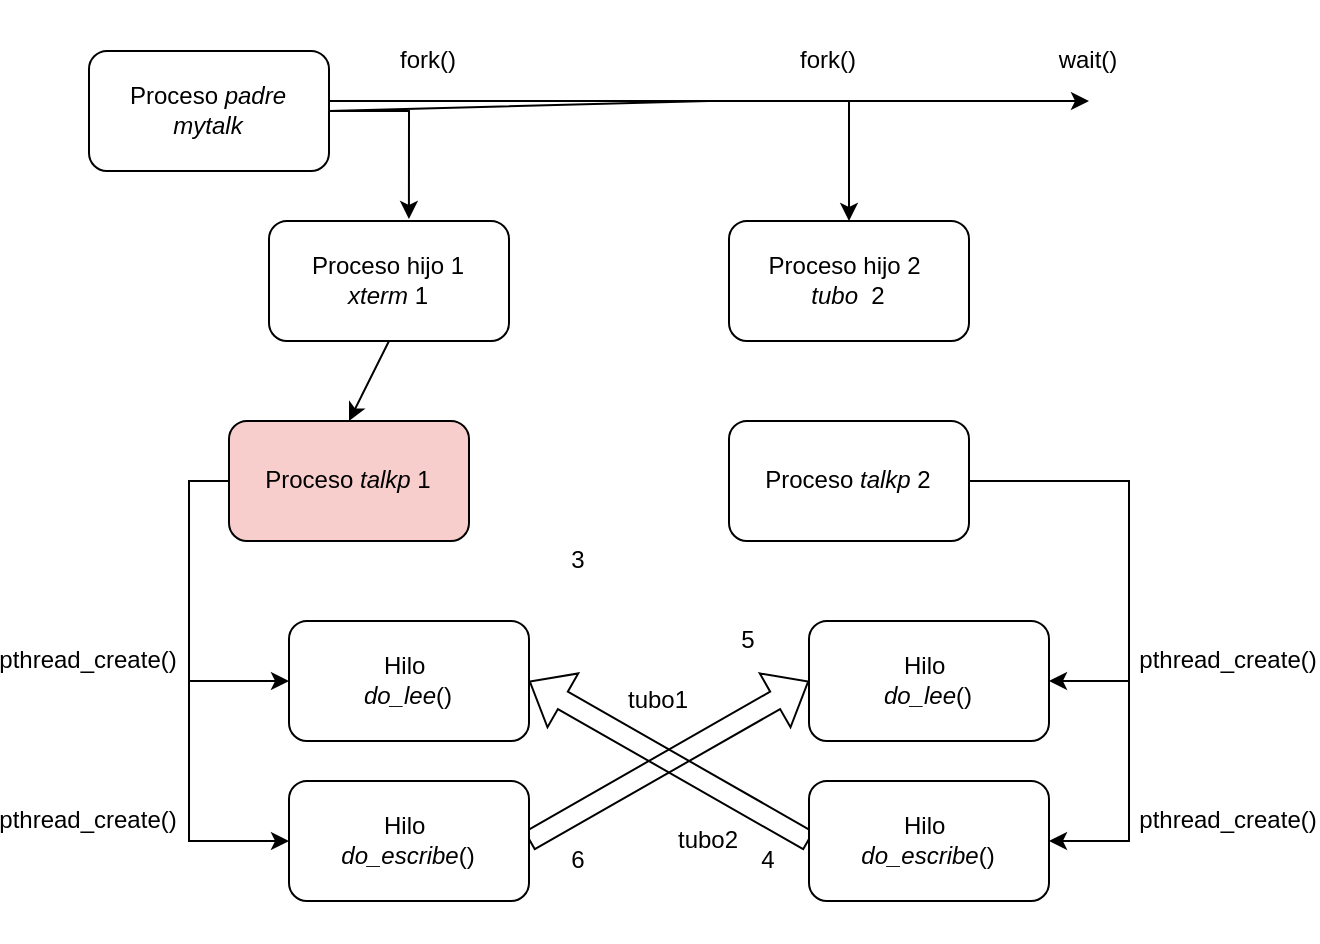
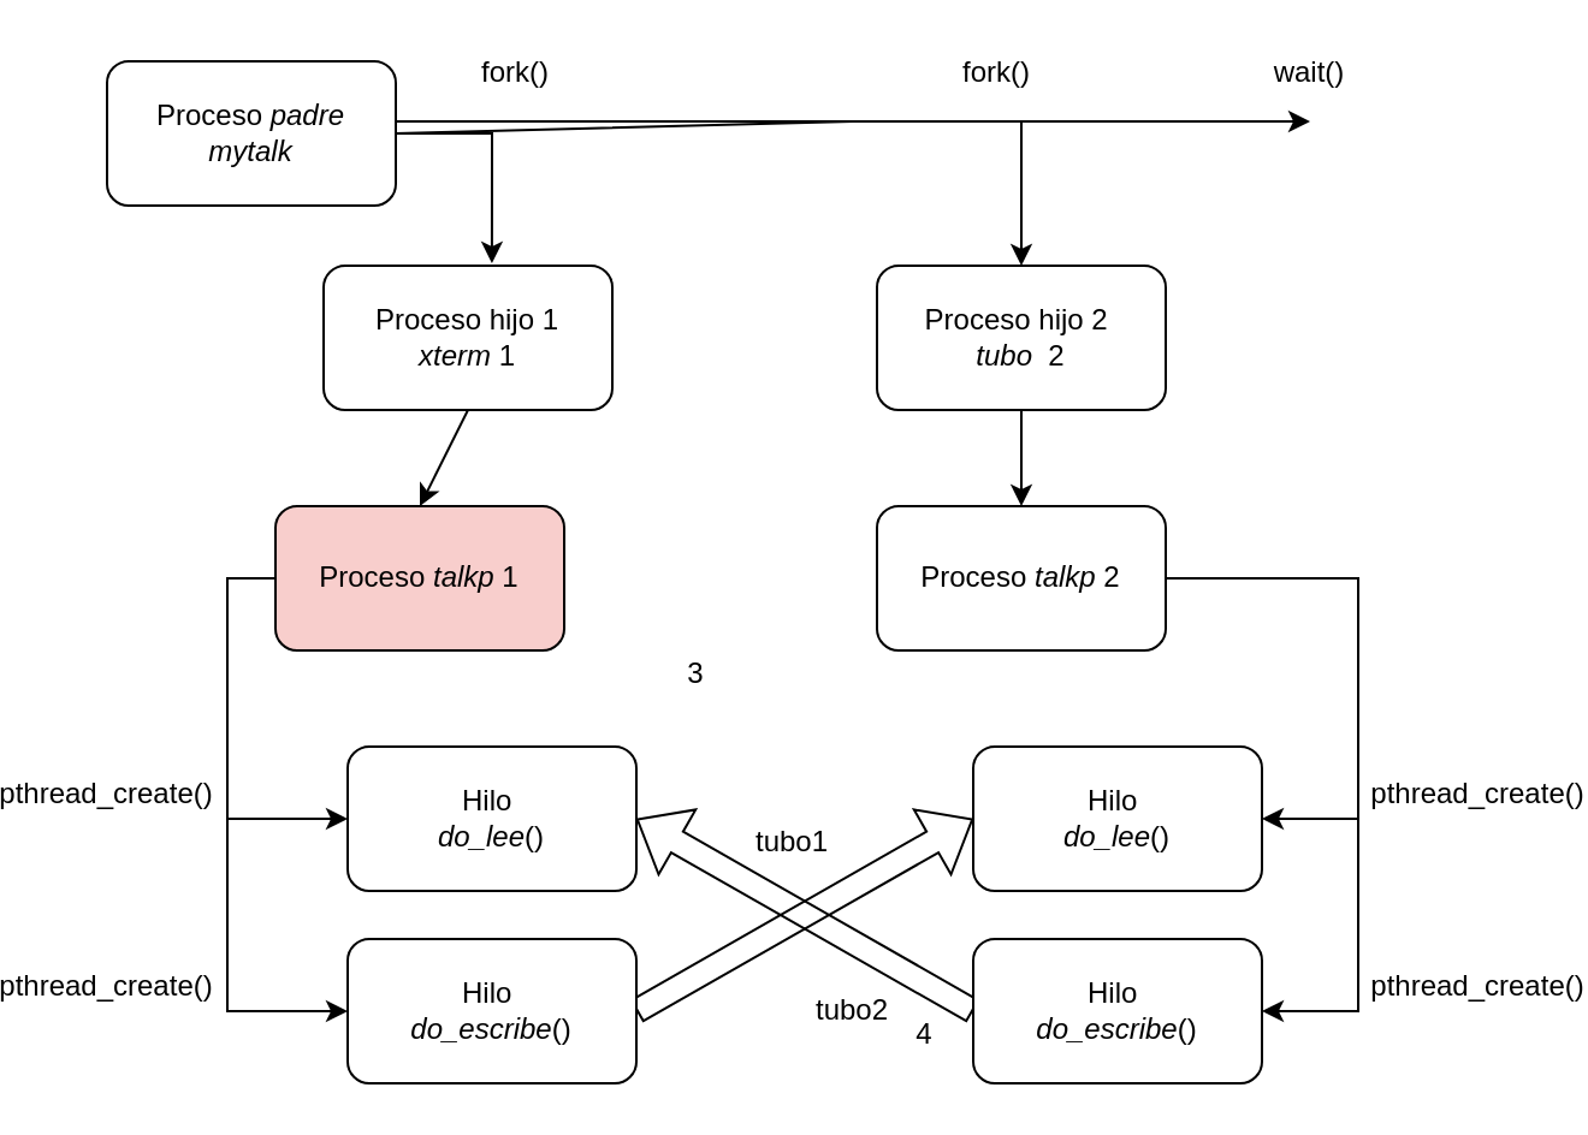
  <mxCell id="0" />
  <mxCell id="1" parent="0" />
  <mxCell id="2" style="edgeStyle=orthogonalEdgeStyle;rounded=0;orthogonalLoop=1;jettySize=auto;html=1;exitX=1;exitY=0.5;exitDx=0;exitDy=0;entryX=0.583;entryY=-0.017;entryDx=0;entryDy=0;entryPerimeter=0;" edge="1" parent="1" source="5" target="7"><mxGeometry relative="1" as="geometry" /></mxCell>
  <mxCell id="3" style="edgeStyle=orthogonalEdgeStyle;rounded=0;orthogonalLoop=1;jettySize=auto;html=1;exitX=1;exitY=0.75;exitDx=0;exitDy=0;entryX=0.5;entryY=0;entryDx=0;entryDy=0;" edge="1" parent="1" source="5" target="9"><mxGeometry relative="1" as="geometry"><Array as="points"><mxPoint x="140" y="50" /><mxPoint x="420" y="50" /></Array></mxGeometry></mxCell>
  <mxCell id="4" style="edgeStyle=none;rounded=0;orthogonalLoop=1;jettySize=auto;html=1;exitX=1;exitY=0.5;exitDx=0;exitDy=0;" edge="1" parent="1" source="5"><mxGeometry relative="1" as="geometry"><mxPoint x="540" y="50" as="targetPoint" /><Array as="points"><mxPoint x="350" y="50" /></Array></mxGeometry></mxCell>
  <mxCell id="5" value="Proceso&amp;nbsp;&lt;i&gt;padre&lt;br&gt;mytalk&lt;br&gt;&lt;/i&gt;" style="rounded=1;whiteSpace=wrap;html=1;" vertex="1" parent="1"><mxGeometry x="40" y="25" width="120" height="60" as="geometry" /></mxCell>
  <mxCell id="6" style="rounded=0;orthogonalLoop=1;jettySize=auto;html=1;exitX=0.5;exitY=1;exitDx=0;exitDy=0;entryX=0.5;entryY=0;entryDx=0;entryDy=0;" edge="1" parent="1" source="7" target="12"><mxGeometry relative="1" as="geometry" /></mxCell>
  <mxCell id="7" value="Proceso hijo 1 &lt;br&gt;&lt;i&gt;xterm&lt;/i&gt; 1" style="rounded=1;whiteSpace=wrap;html=1;" vertex="1" parent="1"><mxGeometry x="130" y="110" width="120" height="60" as="geometry" /></mxCell>
+ <mxCell id="8" style="edgeStyle=none;rounded=0;orthogonalLoop=1;jettySize=auto;html=1;exitX=0.5;exitY=1;exitDx=0;exitDy=0;entryX=0.5;entryY=0;entryDx=0;entryDy=0;" edge="1" parent="1" source="9" target="15"><mxGeometry relative="1" as="geometry" /></mxCell>
  <mxCell id="9" value="Proceso hijo 2&amp;nbsp;&lt;br&gt;&lt;i&gt;tubo&lt;/i&gt;&amp;nbsp; 2" style="rounded=1;whiteSpace=wrap;html=1;" vertex="1" parent="1"><mxGeometry x="360" y="110" width="120" height="60" as="geometry" /></mxCell>
  <mxCell id="10" style="edgeStyle=orthogonalEdgeStyle;rounded=0;orthogonalLoop=1;jettySize=auto;html=1;exitX=0;exitY=0.5;exitDx=0;exitDy=0;entryX=0;entryY=0.5;entryDx=0;entryDy=0;" edge="1" parent="1" source="12" target="17"><mxGeometry relative="1" as="geometry" /></mxCell>
  <mxCell id="11" style="edgeStyle=orthogonalEdgeStyle;rounded=0;orthogonalLoop=1;jettySize=auto;html=1;exitX=0;exitY=0.25;exitDx=0;exitDy=0;entryX=0;entryY=0.5;entryDx=0;entryDy=0;" edge="1" parent="1" source="12" target="19"><mxGeometry relative="1" as="geometry"><Array as="points"><mxPoint x="110" y="240" /><mxPoint x="90" y="240" /><mxPoint x="90" y="420" /></Array></mxGeometry></mxCell>
  <mxCell id="12" value="Proceso&amp;nbsp;&lt;i&gt;talkp&lt;/i&gt; 1" style="rounded=1;whiteSpace=wrap;html=1;fillColor=#f8cecc;" vertex="1" parent="1"><mxGeometry x="110" y="210" width="120" height="60" as="geometry" /></mxCell>
  <mxCell id="13" style="edgeStyle=orthogonalEdgeStyle;rounded=0;orthogonalLoop=1;jettySize=auto;html=1;exitX=1;exitY=0.5;exitDx=0;exitDy=0;entryX=1;entryY=0.5;entryDx=0;entryDy=0;" edge="1" parent="1" source="15" target="21"><mxGeometry relative="1" as="geometry"><Array as="points"><mxPoint x="560" y="240" /><mxPoint x="560" y="420" /></Array></mxGeometry></mxCell>
  <mxCell id="14" style="edgeStyle=orthogonalEdgeStyle;rounded=0;orthogonalLoop=1;jettySize=auto;html=1;exitX=1;exitY=0.25;exitDx=0;exitDy=0;entryX=1;entryY=0.5;entryDx=0;entryDy=0;" edge="1" parent="1" source="15" target="20"><mxGeometry relative="1" as="geometry"><Array as="points"><mxPoint x="480" y="240" /><mxPoint x="560" y="240" /><mxPoint x="560" y="340" /></Array></mxGeometry></mxCell>
  <mxCell id="15" value="Proceso&amp;nbsp;&lt;i&gt;talkp&lt;/i&gt; 2" style="rounded=1;whiteSpace=wrap;html=1;" vertex="1" parent="1"><mxGeometry x="360" y="210" width="120" height="60" as="geometry" /></mxCell>
  <mxCell id="16" style="shape=flexArrow;rounded=0;orthogonalLoop=1;jettySize=auto;html=1;exitX=0;exitY=0.5;exitDx=0;exitDy=0;entryX=1;entryY=0.5;entryDx=0;entryDy=0;" edge="1" parent="1" source="21" target="17"><mxGeometry relative="1" as="geometry"><mxPoint x="330" y="280" as="targetPoint" /></mxGeometry></mxCell>
  <mxCell id="17" value="Hilo&amp;nbsp;&lt;br&gt;&lt;i&gt;do_lee&lt;/i&gt;()" style="rounded=1;whiteSpace=wrap;html=1;" vertex="1" parent="1"><mxGeometry x="140" y="310" width="120" height="60" as="geometry" /></mxCell>
  <mxCell id="18" style="edgeStyle=none;shape=flexArrow;rounded=0;orthogonalLoop=1;jettySize=auto;html=1;exitX=1;exitY=0.5;exitDx=0;exitDy=0;entryX=0;entryY=0.5;entryDx=0;entryDy=0;" edge="1" parent="1" source="19" target="20"><mxGeometry relative="1" as="geometry" /></mxCell>
  <mxCell id="19" value="Hilo&amp;nbsp;&lt;br&gt;&lt;i&gt;do_escribe&lt;/i&gt;()" style="rounded=1;whiteSpace=wrap;html=1;" vertex="1" parent="1"><mxGeometry x="140" y="390" width="120" height="60" as="geometry" /></mxCell>
  <mxCell id="20" value="Hilo&amp;nbsp;&lt;br&gt;&lt;i&gt;do_lee&lt;/i&gt;()" style="rounded=1;whiteSpace=wrap;html=1;" vertex="1" parent="1"><mxGeometry x="400" y="310" width="120" height="60" as="geometry" /></mxCell>
  <mxCell id="21" value="Hilo&amp;nbsp;&lt;br&gt;&lt;i&gt;do_escribe&lt;/i&gt;()" style="rounded=1;whiteSpace=wrap;html=1;" vertex="1" parent="1"><mxGeometry x="400" y="390" width="120" height="60" as="geometry" /></mxCell>
  <mxCell id="22" value="fork()" style="text;html=1;strokeColor=none;fillColor=none;align=center;verticalAlign=middle;whiteSpace=wrap;rounded=0;" vertex="1" parent="1"><mxGeometry x="190" y="20" width="40" height="20" as="geometry" /></mxCell>
  <mxCell id="23" value="fork()" style="text;html=1;strokeColor=none;fillColor=none;align=center;verticalAlign=middle;whiteSpace=wrap;rounded=0;" vertex="1" parent="1"><mxGeometry x="390" y="20" width="40" height="20" as="geometry" /></mxCell>
  <mxCell id="24" value="pthread_create()" style="text;html=1;strokeColor=none;fillColor=none;align=center;verticalAlign=middle;whiteSpace=wrap;rounded=0;" vertex="1" parent="1"><mxGeometry x="20" y="320" width="40" height="20" as="geometry" /></mxCell>
  <mxCell id="25" value="pthread_create()" style="text;html=1;strokeColor=none;fillColor=none;align=center;verticalAlign=middle;whiteSpace=wrap;rounded=0;" vertex="1" parent="1"><mxGeometry x="20" y="400" width="40" height="20" as="geometry" /></mxCell>
  <mxCell id="26" value="wait()" style="text;html=1;strokeColor=none;fillColor=none;align=center;verticalAlign=middle;whiteSpace=wrap;rounded=0;" vertex="1" parent="1"><mxGeometry x="520" y="20" width="40" height="20" as="geometry" /></mxCell>
  <mxCell id="27" value="4" style="text;html=1;strokeColor=none;fillColor=none;align=center;verticalAlign=middle;whiteSpace=wrap;rounded=0;" vertex="1" parent="1"><mxGeometry x="360" y="420" width="40" height="20" as="geometry" /></mxCell>
  <mxCell id="28" value="3" style="text;html=1;strokeColor=none;fillColor=none;align=center;verticalAlign=middle;whiteSpace=wrap;rounded=0;" vertex="1" parent="1"><mxGeometry x="265" y="270" width="40" height="20" as="geometry" /></mxCell>
- <mxCell id="29" value="6" style="text;html=1;strokeColor=none;fillColor=none;align=center;verticalAlign=middle;whiteSpace=wrap;rounded=0;" vertex="1" parent="1"><mxGeometry x="265" y="420" width="40" height="20" as="geometry" /></mxCell>
- <mxCell id="30" value="5" style="text;html=1;strokeColor=none;fillColor=none;align=center;verticalAlign=middle;whiteSpace=wrap;rounded=0;" vertex="1" parent="1"><mxGeometry x="350" y="310" width="40" height="20" as="geometry" /></mxCell>
  <mxCell id="31" value="pthread_create()" style="text;html=1;strokeColor=none;fillColor=none;align=center;verticalAlign=middle;whiteSpace=wrap;rounded=0;" vertex="1" parent="1"><mxGeometry x="590" y="320" width="40" height="20" as="geometry" /></mxCell>
  <mxCell id="32" value="pthread_create()" style="text;html=1;strokeColor=none;fillColor=none;align=center;verticalAlign=middle;whiteSpace=wrap;rounded=0;" vertex="1" parent="1"><mxGeometry x="590" y="400" width="40" height="20" as="geometry" /></mxCell>
  <mxCell id="33" value="tubo2" style="text;html=1;strokeColor=none;fillColor=none;align=center;verticalAlign=middle;whiteSpace=wrap;rounded=0;" vertex="1" parent="1"><mxGeometry x="330" y="410" width="40" height="20" as="geometry" /></mxCell>
  <mxCell id="34" value="tubo1" style="text;html=1;strokeColor=none;fillColor=none;align=center;verticalAlign=middle;whiteSpace=wrap;rounded=0;" vertex="1" parent="1"><mxGeometry x="305" y="340" width="40" height="20" as="geometry" /></mxCell>
